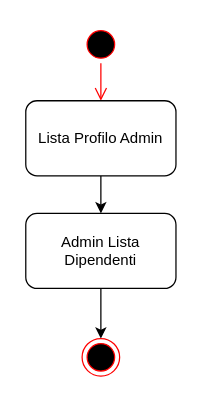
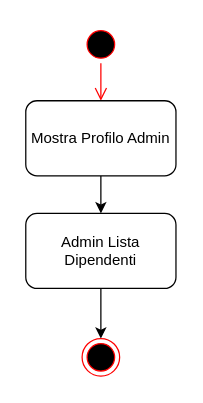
  <mxCell id="0" />
  <mxCell id="1" parent="0" />
  <mxCell id="2" value="" style="ellipse;html=1;shape=startState;fillColor=#000000;strokeColor=#ff0000;" vertex="1" parent="1"><mxGeometry x="65" y="20" width="30" height="30" as="geometry" /></mxCell>
  <mxCell id="3" value="" style="edgeStyle=orthogonalEdgeStyle;html=1;verticalAlign=bottom;endArrow=open;endSize=8;strokeColor=#ff0000;" edge="1" source="2" parent="1"><mxGeometry relative="1" as="geometry"><mxPoint x="80" y="80" as="targetPoint" /></mxGeometry></mxCell>
  <mxCell id="4" value="" style="edgeStyle=orthogonalEdgeStyle;rounded=0;orthogonalLoop=1;jettySize=auto;html=1;" edge="1" parent="1" source="5" target="7"><mxGeometry relative="1" as="geometry" /></mxCell>
- <mxCell id="5" value="Lista Profilo Admin" style="rounded=1;whiteSpace=wrap;html=1;" vertex="1" parent="1"><mxGeometry x="20" y="80" width="120" height="60" as="geometry" /></mxCell>
+ <mxCell id="5" value="Mostra Profilo Admin" style="rounded=1;whiteSpace=wrap;html=1;" vertex="1" parent="1"><mxGeometry x="20" y="80" width="120" height="60" as="geometry" /></mxCell>
  <mxCell id="6" value="" style="edgeStyle=orthogonalEdgeStyle;rounded=0;orthogonalLoop=1;jettySize=auto;html=1;" edge="1" parent="1" source="7"><mxGeometry relative="1" as="geometry"><mxPoint x="80" y="270" as="targetPoint" /></mxGeometry></mxCell>
  <mxCell id="7" value="Admin Lista Dipendenti" style="rounded=1;whiteSpace=wrap;html=1;" vertex="1" parent="1"><mxGeometry x="20" y="170" width="120" height="60" as="geometry" /></mxCell>
  <mxCell id="8" value="" style="ellipse;html=1;shape=endState;fillColor=#000000;strokeColor=#ff0000;" vertex="1" parent="1"><mxGeometry x="65" y="270" width="30" height="30" as="geometry" /></mxCell>
